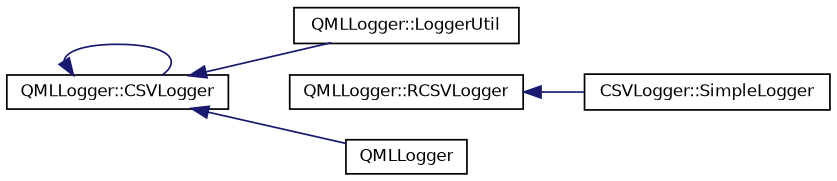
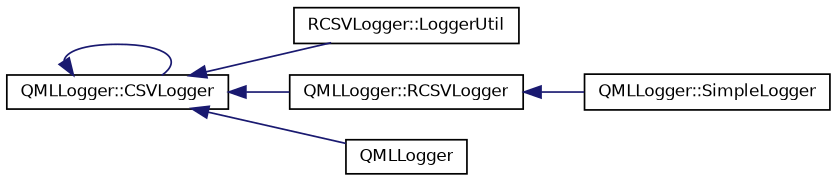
  digraph {
    rankdir=LR
    node [color=black fillcolor=white fontname=Helvetica fontsize=10 shape=record style=filled]
    edge [color=midnightblue dir=back fontname=Helvetica fontsize=10 labelfontname=Helvetica labelfontsize=10 style=solid]
    n1 [height=0.2 label="QMLLogger::CSVLogger" width=0.4]
-   n2 [height=0.2 label="QMLLogger::LoggerUtil" width=0.4]
+   n2 [height=0.2 label="RCSVLogger::LoggerUtil" width=0.4]
    n3 [height=0.2 label="QMLLogger::RCSVLogger" width=0.4]
    n4 [height=0.2 label=QMLLogger width=0.4]
-   n5 [height=0.2 label="CSVLogger::SimpleLogger" width=0.4]
+   n5 [height=0.2 label="QMLLogger::SimpleLogger" width=0.4]
    n1 -> n1
    n1 -> n2
+   n1 -> n3
    n1 -> n4
    n3 -> n5
  }
